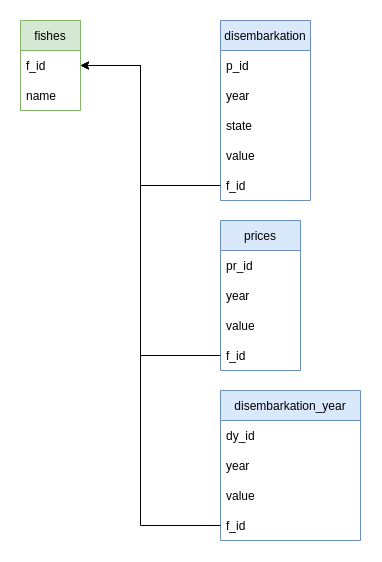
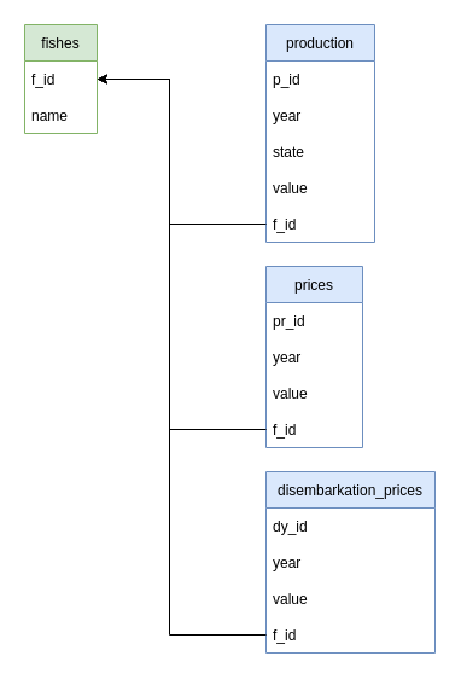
  <mxCell id="0" />
  <mxCell id="1" parent="0" />
  <mxCell id="2" value="fishes" style="swimlane;fontStyle=0;childLayout=stackLayout;horizontal=1;startSize=30;horizontalStack=0;resizeParent=1;resizeParentMax=0;resizeLast=0;collapsible=1;marginBottom=0;swimlaneFillColor=none;fillColor=#d5e8d4;strokeColor=#82b366;" parent="1" vertex="1"><mxGeometry x="20" y="20" width="60" height="90" as="geometry" /></mxCell>
  <mxCell id="3" value="f_id" style="text;strokeColor=none;fillColor=none;align=left;verticalAlign=middle;spacingLeft=4;spacingRight=4;overflow=hidden;points=[[0,0.5],[1,0.5]];portConstraint=eastwest;rotatable=0;" parent="2" vertex="1"><mxGeometry y="30" width="60" height="30" as="geometry" /></mxCell>
  <mxCell id="4" value="name" style="text;strokeColor=none;fillColor=none;align=left;verticalAlign=middle;spacingLeft=4;spacingRight=4;overflow=hidden;points=[[0,0.5],[1,0.5]];portConstraint=eastwest;rotatable=0;" parent="2" vertex="1"><mxGeometry y="60" width="60" height="30" as="geometry" /></mxCell>
- <mxCell id="5" value="disembarkation" style="swimlane;fontStyle=0;childLayout=stackLayout;horizontal=1;startSize=30;horizontalStack=0;resizeParent=1;resizeParentMax=0;resizeLast=0;collapsible=1;marginBottom=0;fillColor=#dae8fc;strokeColor=#6c8ebf;" parent="1" vertex="1"><mxGeometry x="220" y="20" width="90" height="180" as="geometry" /></mxCell>
+ <mxCell id="5" value="production" style="swimlane;fontStyle=0;childLayout=stackLayout;horizontal=1;startSize=30;horizontalStack=0;resizeParent=1;resizeParentMax=0;resizeLast=0;collapsible=1;marginBottom=0;fillColor=#dae8fc;strokeColor=#6c8ebf;" parent="1" vertex="1"><mxGeometry x="220" y="20" width="90" height="180" as="geometry" /></mxCell>
  <mxCell id="6" value="p_id" style="text;strokeColor=none;fillColor=none;align=left;verticalAlign=middle;spacingLeft=4;spacingRight=4;overflow=hidden;points=[[0,0.5],[1,0.5]];portConstraint=eastwest;rotatable=0;" parent="5" vertex="1"><mxGeometry y="30" width="90" height="30" as="geometry" /></mxCell>
  <mxCell id="7" value="year" style="text;strokeColor=none;fillColor=none;align=left;verticalAlign=middle;spacingLeft=4;spacingRight=4;overflow=hidden;points=[[0,0.5],[1,0.5]];portConstraint=eastwest;rotatable=0;" parent="5" vertex="1"><mxGeometry y="60" width="90" height="30" as="geometry" /></mxCell>
  <mxCell id="8" value="state" style="text;strokeColor=none;fillColor=none;align=left;verticalAlign=middle;spacingLeft=4;spacingRight=4;overflow=hidden;points=[[0,0.5],[1,0.5]];portConstraint=eastwest;rotatable=0;" parent="5" vertex="1"><mxGeometry y="90" width="90" height="30" as="geometry" /></mxCell>
  <mxCell id="9" value="value    " style="text;strokeColor=none;fillColor=none;align=left;verticalAlign=middle;spacingLeft=4;spacingRight=4;overflow=hidden;points=[[0,0.5],[1,0.5]];portConstraint=eastwest;rotatable=0;" parent="5" vertex="1"><mxGeometry y="120" width="90" height="30" as="geometry" /></mxCell>
  <mxCell id="10" value="f_id" style="text;strokeColor=none;fillColor=none;align=left;verticalAlign=middle;spacingLeft=4;spacingRight=4;overflow=hidden;points=[[0,0.5],[1,0.5]];portConstraint=eastwest;rotatable=0;" parent="5" vertex="1"><mxGeometry y="150" width="90" height="30" as="geometry" /></mxCell>
- <mxCell id="11" value="disembarkation_year" style="swimlane;fontStyle=0;childLayout=stackLayout;horizontal=1;startSize=30;horizontalStack=0;resizeParent=1;resizeParentMax=0;resizeLast=0;collapsible=1;marginBottom=0;fillColor=#dae8fc;strokeColor=#6c8ebf;" parent="1" vertex="1"><mxGeometry x="220" y="390" width="140" height="150" as="geometry" /></mxCell>
+ <mxCell id="11" value="disembarkation_prices" style="swimlane;fontStyle=0;childLayout=stackLayout;horizontal=1;startSize=30;horizontalStack=0;resizeParent=1;resizeParentMax=0;resizeLast=0;collapsible=1;marginBottom=0;fillColor=#dae8fc;strokeColor=#6c8ebf;" parent="1" vertex="1"><mxGeometry x="220" y="390" width="140" height="150" as="geometry" /></mxCell>
  <mxCell id="12" value="dy_id" style="text;strokeColor=none;fillColor=none;align=left;verticalAlign=middle;spacingLeft=4;spacingRight=4;overflow=hidden;points=[[0,0.5],[1,0.5]];portConstraint=eastwest;rotatable=0;" parent="11" vertex="1"><mxGeometry y="30" width="140" height="30" as="geometry" /></mxCell>
  <mxCell id="13" value="year" style="text;strokeColor=none;fillColor=none;align=left;verticalAlign=middle;spacingLeft=4;spacingRight=4;overflow=hidden;points=[[0,0.5],[1,0.5]];portConstraint=eastwest;rotatable=0;" parent="11" vertex="1"><mxGeometry y="60" width="140" height="30" as="geometry" /></mxCell>
  <mxCell id="14" value="value" style="text;strokeColor=none;fillColor=none;align=left;verticalAlign=middle;spacingLeft=4;spacingRight=4;overflow=hidden;points=[[0,0.5],[1,0.5]];portConstraint=eastwest;rotatable=0;" parent="11" vertex="1"><mxGeometry y="90" width="140" height="30" as="geometry" /></mxCell>
  <mxCell id="15" value="f_id" style="text;strokeColor=none;fillColor=none;align=left;verticalAlign=middle;spacingLeft=4;spacingRight=4;overflow=hidden;points=[[0,0.5],[1,0.5]];portConstraint=eastwest;rotatable=0;" parent="11" vertex="1"><mxGeometry y="120" width="140" height="30" as="geometry" /></mxCell>
  <mxCell id="16" value="prices" style="swimlane;fontStyle=0;childLayout=stackLayout;horizontal=1;startSize=30;horizontalStack=0;resizeParent=1;resizeParentMax=0;resizeLast=0;collapsible=1;marginBottom=0;fillColor=#dae8fc;strokeColor=#6c8ebf;" parent="1" vertex="1"><mxGeometry x="220" y="220" width="80" height="150" as="geometry" /></mxCell>
  <mxCell id="17" value="pr_id" style="text;strokeColor=none;fillColor=none;align=left;verticalAlign=middle;spacingLeft=4;spacingRight=4;overflow=hidden;points=[[0,0.5],[1,0.5]];portConstraint=eastwest;rotatable=0;" parent="16" vertex="1"><mxGeometry y="30" width="80" height="30" as="geometry" /></mxCell>
  <mxCell id="18" value="year" style="text;strokeColor=none;fillColor=none;align=left;verticalAlign=middle;spacingLeft=4;spacingRight=4;overflow=hidden;points=[[0,0.5],[1,0.5]];portConstraint=eastwest;rotatable=0;" parent="16" vertex="1"><mxGeometry y="60" width="80" height="30" as="geometry" /></mxCell>
  <mxCell id="19" value="value" style="text;strokeColor=none;fillColor=none;align=left;verticalAlign=middle;spacingLeft=4;spacingRight=4;overflow=hidden;points=[[0,0.5],[1,0.5]];portConstraint=eastwest;rotatable=0;" parent="16" vertex="1"><mxGeometry y="90" width="80" height="30" as="geometry" /></mxCell>
  <mxCell id="20" value="f_id" style="text;strokeColor=none;fillColor=none;align=left;verticalAlign=middle;spacingLeft=4;spacingRight=4;overflow=hidden;points=[[0,0.5],[1,0.5]];portConstraint=eastwest;rotatable=0;" parent="16" vertex="1"><mxGeometry y="120" width="80" height="30" as="geometry" /></mxCell>
  <mxCell id="21" value="" style="endArrow=classic;html=1;rounded=0;exitX=0;exitY=0.5;exitDx=0;exitDy=0;entryX=1;entryY=0.5;entryDx=0;entryDy=0;" parent="1" source="20" target="3" edge="1"><mxGeometry width="50" height="50" relative="1" as="geometry"><mxPoint x="330" y="300" as="sourcePoint" /><mxPoint x="380" y="250" as="targetPoint" /><Array as="points"><mxPoint x="140" y="355" /><mxPoint x="140" y="65" /></Array></mxGeometry></mxCell>
  <mxCell id="22" value="" style="endArrow=classic;html=1;rounded=0;exitX=0;exitY=0.5;exitDx=0;exitDy=0;entryX=1;entryY=0.5;entryDx=0;entryDy=0;" parent="1" source="15" target="3" edge="1"><mxGeometry width="50" height="50" relative="1" as="geometry"><mxPoint x="330" y="300" as="sourcePoint" /><mxPoint x="380" y="250" as="targetPoint" /><Array as="points"><mxPoint x="140" y="525" /><mxPoint x="140" y="65" /></Array></mxGeometry></mxCell>
  <mxCell id="23" value="" style="endArrow=classic;html=1;rounded=0;exitX=0;exitY=0.5;exitDx=0;exitDy=0;entryX=1;entryY=0.5;entryDx=0;entryDy=0;" parent="1" source="10" target="3" edge="1"><mxGeometry width="50" height="50" relative="1" as="geometry"><mxPoint x="330" y="300" as="sourcePoint" /><mxPoint x="380" y="250" as="targetPoint" /><Array as="points"><mxPoint x="140" y="185" /><mxPoint x="140" y="65" /></Array></mxGeometry></mxCell>
